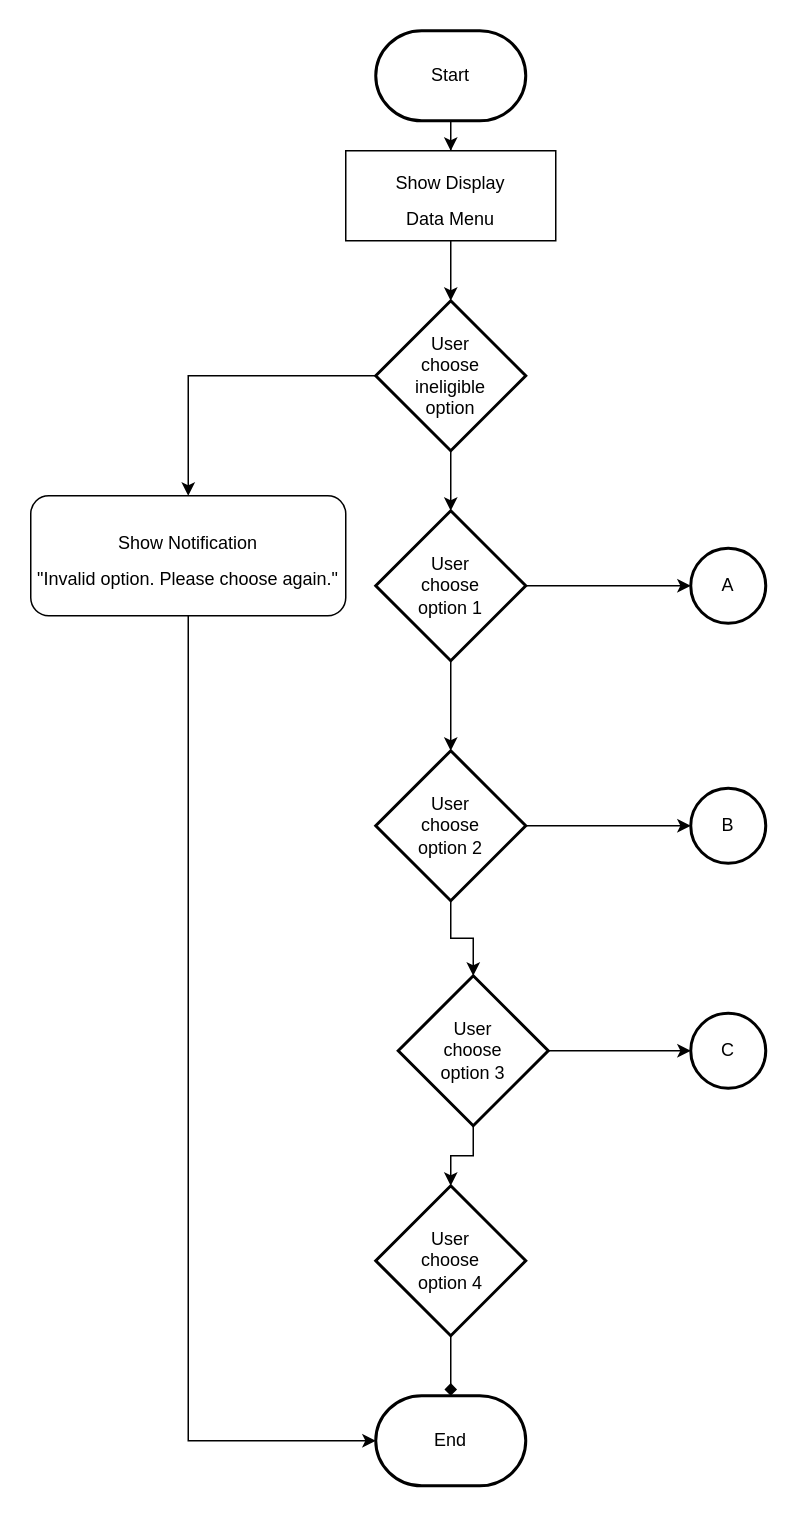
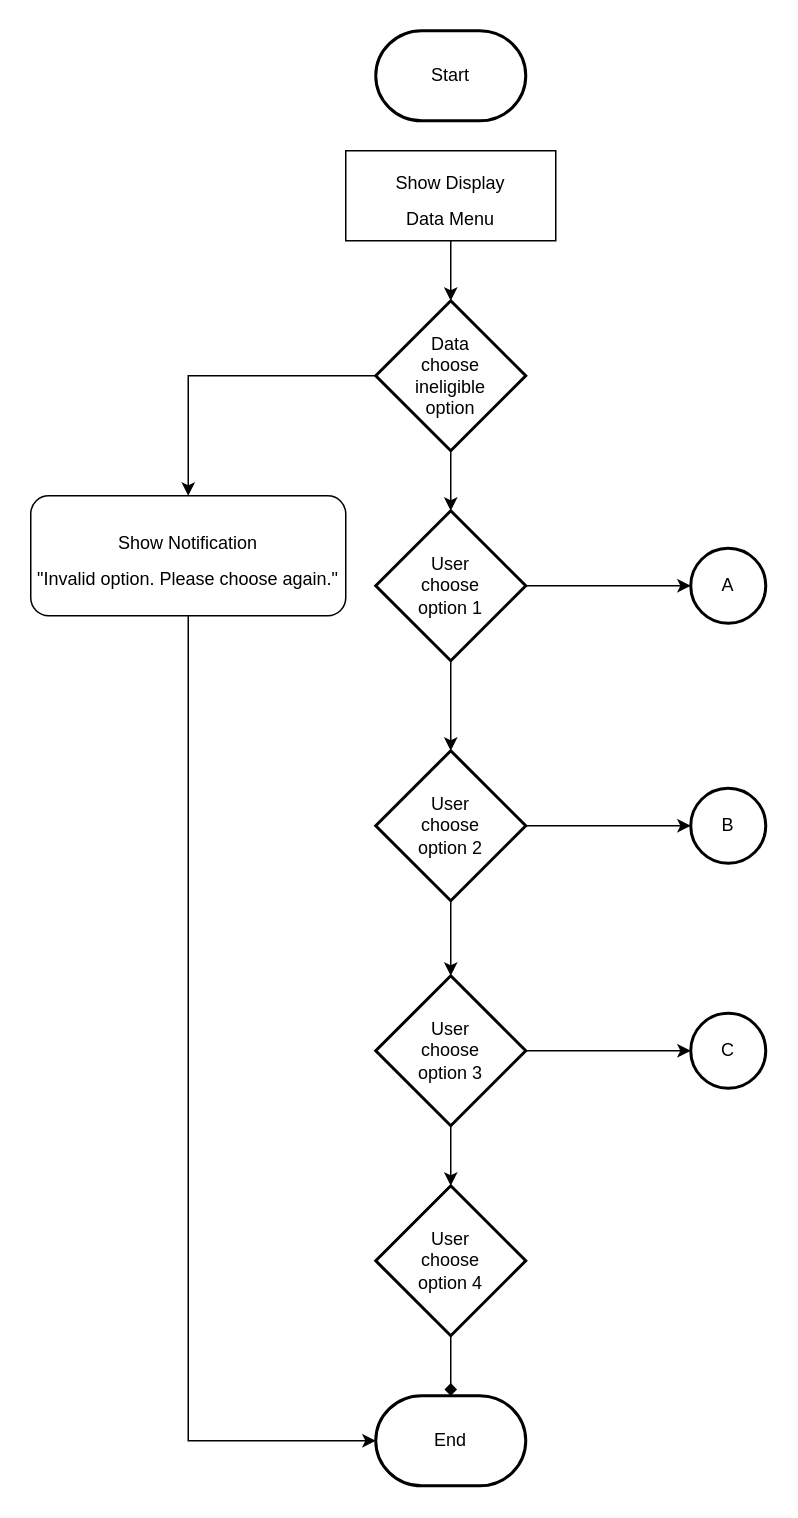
  <mxCell id="0" />
  <mxCell id="1" parent="0" />
  <mxCell id="2" value="" style="edgeStyle=orthogonalEdgeStyle;rounded=0;orthogonalLoop=1;jettySize=auto;html=1;fontSize=12;" parent="1" source="3" target="6" edge="1"><mxGeometry relative="1" as="geometry" /></mxCell>
  <mxCell id="3" value="&lt;font style=&quot;font-size: 12px;&quot;&gt;Show Display &lt;br&gt;Data Menu&lt;/font&gt;" style="whiteSpace=wrap;html=1;fontSize=20;rounded=0;" parent="1" vertex="1"><mxGeometry x="230" y="100" width="140" height="60" as="geometry" /></mxCell>
  <mxCell id="4" value="" style="edgeStyle=orthogonalEdgeStyle;rounded=0;orthogonalLoop=1;jettySize=auto;html=1;fontSize=12;" parent="1" source="6" target="9" edge="1"><mxGeometry relative="1" as="geometry" /></mxCell>
  <mxCell id="5" style="edgeStyle=orthogonalEdgeStyle;rounded=0;orthogonalLoop=1;jettySize=auto;html=1;entryX=0.5;entryY=0;entryDx=0;entryDy=0;fontSize=12;" parent="1" source="6" target="25" edge="1"><mxGeometry relative="1" as="geometry" /></mxCell>
- <mxCell id="6" value="User&lt;br&gt;choose&lt;br&gt;ineligible&lt;br&gt;option" style="strokeWidth=2;html=1;shape=mxgraph.flowchart.decision;whiteSpace=wrap;fontSize=12;" parent="1" vertex="1"><mxGeometry x="250" y="200" width="100" height="100" as="geometry" /></mxCell>
+ <mxCell id="6" value="Data&lt;br&gt;choose&lt;br&gt;ineligible&lt;br&gt;option" style="strokeWidth=2;html=1;shape=mxgraph.flowchart.decision;whiteSpace=wrap;fontSize=12;" parent="1" vertex="1"><mxGeometry x="250" y="200" width="100" height="100" as="geometry" /></mxCell>
  <mxCell id="7" value="" style="edgeStyle=orthogonalEdgeStyle;rounded=0;orthogonalLoop=1;jettySize=auto;html=1;fontSize=12;" parent="1" source="9" target="15" edge="1"><mxGeometry relative="1" as="geometry" /></mxCell>
  <mxCell id="8" value="" style="edgeStyle=orthogonalEdgeStyle;rounded=0;orthogonalLoop=1;jettySize=auto;html=1;" parent="1" source="9" target="18" edge="1"><mxGeometry relative="1" as="geometry" /></mxCell>
  <mxCell id="9" value="User&lt;br&gt;choose&lt;br&gt;option 1" style="strokeWidth=2;html=1;shape=mxgraph.flowchart.decision;whiteSpace=wrap;fontSize=12;" parent="1" vertex="1"><mxGeometry x="250" y="340" width="100" height="100" as="geometry" /></mxCell>
  <mxCell id="10" value="" style="edgeStyle=orthogonalEdgeStyle;rounded=0;orthogonalLoop=1;jettySize=auto;html=1;fontSize=12;" parent="1" source="12" target="20" edge="1"><mxGeometry relative="1" as="geometry" /></mxCell>
  <mxCell id="11" value="" style="edgeStyle=orthogonalEdgeStyle;rounded=0;orthogonalLoop=1;jettySize=auto;html=1;fontSize=12;" parent="1" source="12" target="22" edge="1"><mxGeometry relative="1" as="geometry" /></mxCell>
- <mxCell id="12" value="User&lt;br&gt;choose&lt;br&gt;option 3" style="strokeWidth=2;html=1;shape=mxgraph.flowchart.decision;whiteSpace=wrap;fontSize=12;" parent="1" vertex="1"><mxGeometry x="265" y="650" width="100" height="100" as="geometry" /></mxCell>
+ <mxCell id="12" value="User&lt;br&gt;choose&lt;br&gt;option 3" style="strokeWidth=2;html=1;shape=mxgraph.flowchart.decision;whiteSpace=wrap;fontSize=12;" parent="1" vertex="1"><mxGeometry x="250" y="650" width="100" height="100" as="geometry" /></mxCell>
  <mxCell id="13" value="" style="edgeStyle=orthogonalEdgeStyle;rounded=0;orthogonalLoop=1;jettySize=auto;html=1;fontSize=12;" parent="1" source="15" target="12" edge="1"><mxGeometry relative="1" as="geometry" /></mxCell>
  <mxCell id="14" value="" style="edgeStyle=orthogonalEdgeStyle;rounded=0;orthogonalLoop=1;jettySize=auto;html=1;fontSize=12;" parent="1" source="15" target="19" edge="1"><mxGeometry relative="1" as="geometry" /></mxCell>
  <mxCell id="15" value="User&lt;br&gt;choose&lt;br&gt;option 2" style="strokeWidth=2;html=1;shape=mxgraph.flowchart.decision;whiteSpace=wrap;fontSize=12;" parent="1" vertex="1"><mxGeometry x="250" y="500" width="100" height="100" as="geometry" /></mxCell>
- <mxCell id="16" value="" style="edgeStyle=orthogonalEdgeStyle;rounded=0;orthogonalLoop=1;jettySize=auto;html=1;" parent="1" source="17" target="3" edge="1"><mxGeometry relative="1" as="geometry" /></mxCell>
  <mxCell id="17" value="Start" style="strokeWidth=2;html=1;shape=mxgraph.flowchart.terminator;whiteSpace=wrap;" parent="1" vertex="1"><mxGeometry x="250" y="20" width="100" height="60" as="geometry" /></mxCell>
  <mxCell id="18" value="&lt;font style=&quot;font-size: 12px;&quot;&gt;A&lt;/font&gt;" style="strokeWidth=2;html=1;shape=mxgraph.flowchart.start_2;whiteSpace=wrap;" parent="1" vertex="1"><mxGeometry x="460" y="365" width="50" height="50" as="geometry" /></mxCell>
  <mxCell id="19" value="&lt;font style=&quot;font-size: 12px;&quot;&gt;B&lt;/font&gt;" style="strokeWidth=2;html=1;shape=mxgraph.flowchart.start_2;whiteSpace=wrap;" parent="1" vertex="1"><mxGeometry x="460" y="525" width="50" height="50" as="geometry" /></mxCell>
  <mxCell id="20" value="&lt;font style=&quot;font-size: 12px;&quot;&gt;C&lt;/font&gt;" style="strokeWidth=2;html=1;shape=mxgraph.flowchart.start_2;whiteSpace=wrap;" parent="1" vertex="1"><mxGeometry x="460" y="675" width="50" height="50" as="geometry" /></mxCell>
  <mxCell id="21" value="" style="edgeStyle=orthogonalEdgeStyle;rounded=0;orthogonalLoop=1;jettySize=auto;html=1;fontSize=12;endArrow=diamond;" parent="1" source="22" target="23" edge="1"><mxGeometry relative="1" as="geometry" /></mxCell>
  <mxCell id="22" value="User&lt;br&gt;choose&lt;br&gt;option 4" style="strokeWidth=2;html=1;shape=mxgraph.flowchart.decision;whiteSpace=wrap;fontSize=12;" parent="1" vertex="1"><mxGeometry x="250" y="790" width="100" height="100" as="geometry" /></mxCell>
  <mxCell id="23" value="End" style="strokeWidth=2;html=1;shape=mxgraph.flowchart.terminator;whiteSpace=wrap;" parent="1" vertex="1"><mxGeometry x="250" y="930" width="100" height="60" as="geometry" /></mxCell>
  <mxCell id="24" style="edgeStyle=orthogonalEdgeStyle;rounded=0;orthogonalLoop=1;jettySize=auto;html=1;entryX=0;entryY=0.5;entryDx=0;entryDy=0;entryPerimeter=0;fontSize=12;exitX=0.5;exitY=1;exitDx=0;exitDy=0;" parent="1" source="25" target="23" edge="1"><mxGeometry relative="1" as="geometry" /></mxCell>
  <mxCell id="25" value="&lt;font style=&quot;font-size: 12px;&quot;&gt;Show Notification &lt;br&gt;&quot;Invalid option. Please choose again.&quot;&lt;br&gt;&lt;/font&gt;" style="rounded=1;whiteSpace=wrap;html=1;fontSize=20;" parent="1" vertex="1"><mxGeometry x="20" y="330" width="210" height="80" as="geometry" /></mxCell>
